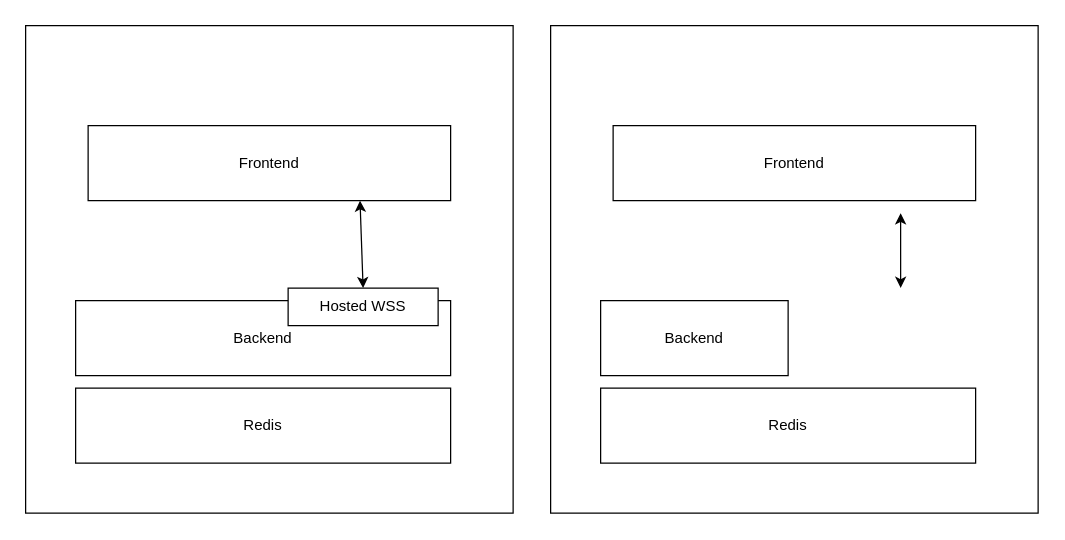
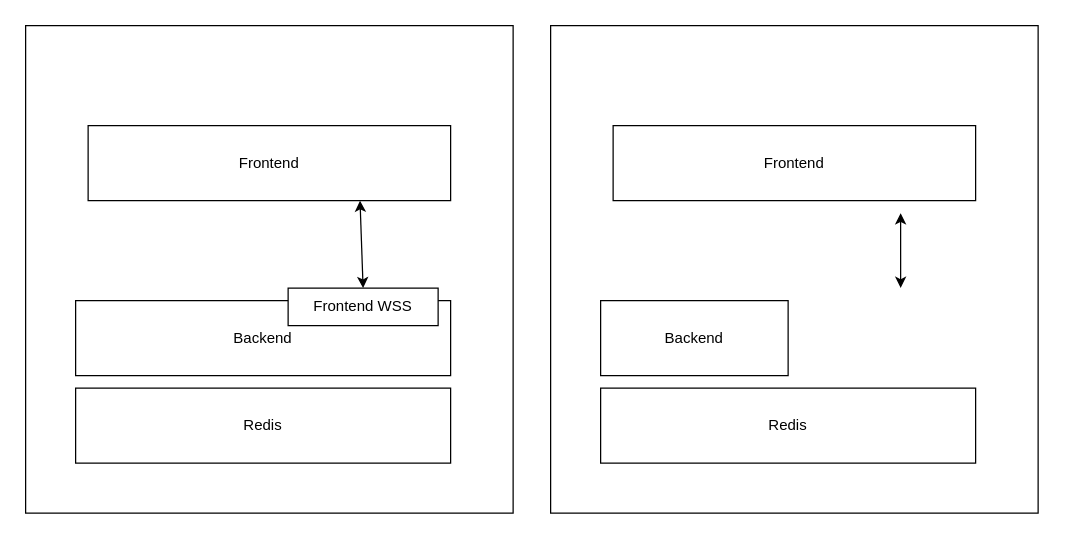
  <mxCell id="0" />
  <mxCell id="1" parent="0" />
  <mxCell id="2" value="" style="whiteSpace=wrap;html=1;aspect=fixed;" vertex="1" parent="1"><mxGeometry x="20" y="20" width="390" height="390" as="geometry" /></mxCell>
  <mxCell id="3" value="Redis" style="rounded=0;whiteSpace=wrap;html=1;" vertex="1" parent="1"><mxGeometry x="60" y="310" width="300" height="60" as="geometry" /></mxCell>
  <mxCell id="4" value="Backend" style="rounded=0;whiteSpace=wrap;html=1;" vertex="1" parent="1"><mxGeometry x="60" y="240" width="300" height="60" as="geometry" /></mxCell>
- <mxCell id="5" value="Hosted WSS" style="rounded=0;whiteSpace=wrap;html=1;" vertex="1" parent="1"><mxGeometry x="230" y="230" width="120" height="30" as="geometry" /></mxCell>
+ <mxCell id="5" value="Frontend WSS" style="rounded=0;whiteSpace=wrap;html=1;" vertex="1" parent="1"><mxGeometry x="230" y="230" width="120" height="30" as="geometry" /></mxCell>
  <mxCell id="6" value="Frontend" style="rounded=0;whiteSpace=wrap;html=1;" vertex="1" parent="1"><mxGeometry x="70" y="100" width="290" height="60" as="geometry" /></mxCell>
  <mxCell id="7" value="" style="endArrow=classic;startArrow=classic;html=1;rounded=0;entryX=0.75;entryY=1;entryDx=0;entryDy=0;exitX=0.5;exitY=0;exitDx=0;exitDy=0;" edge="1" parent="1" source="5" target="6"><mxGeometry width="50" height="50" relative="1" as="geometry"><mxPoint x="300" y="360" as="sourcePoint" /><mxPoint x="350" y="310" as="targetPoint" /></mxGeometry></mxCell>
  <mxCell id="8" value="" style="whiteSpace=wrap;html=1;aspect=fixed;" vertex="1" parent="1"><mxGeometry x="440" y="20" width="390" height="390" as="geometry" /></mxCell>
  <mxCell id="9" value="Redis" style="rounded=0;whiteSpace=wrap;html=1;" vertex="1" parent="1"><mxGeometry x="480" y="310" width="300" height="60" as="geometry" /></mxCell>
  <mxCell id="10" value="Backend" style="rounded=0;whiteSpace=wrap;html=1;" vertex="1" parent="1"><mxGeometry x="480" y="240" width="150" height="60" as="geometry" /></mxCell>
  <mxCell id="11" value="Frontend" style="rounded=0;whiteSpace=wrap;html=1;" vertex="1" parent="1"><mxGeometry x="490" y="100" width="290" height="60" as="geometry" /></mxCell>
  <mxCell id="12" value="" style="endArrow=classic;startArrow=classic;html=1;rounded=0;exitX=0.718;exitY=0.538;exitDx=0;exitDy=0;exitPerimeter=0;" edge="1" parent="1" source="8"><mxGeometry width="50" height="50" relative="1" as="geometry"><mxPoint x="670" y="220" as="sourcePoint" /><mxPoint x="720" y="170" as="targetPoint" /></mxGeometry></mxCell>
